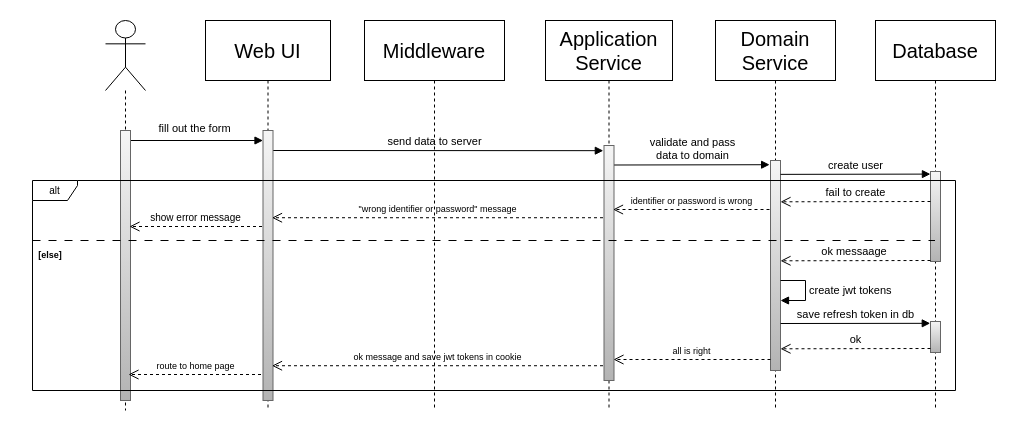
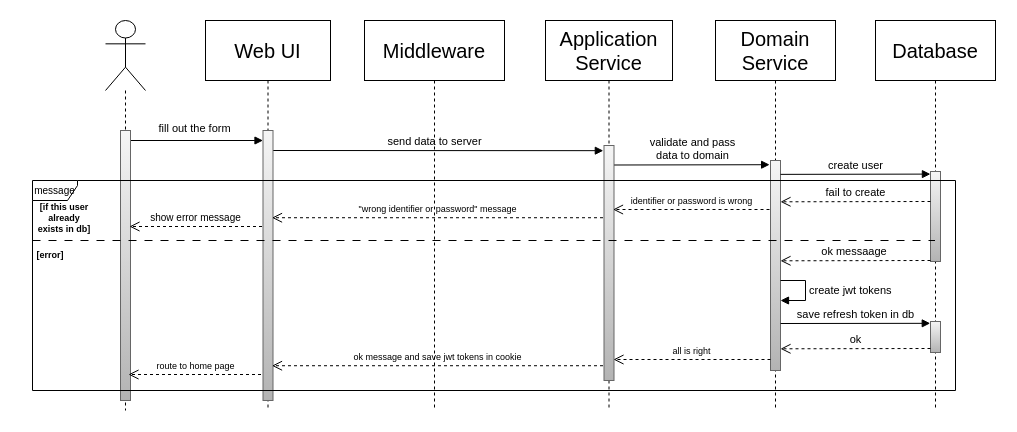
  <mxCell id="0" />
  <mxCell id="1" parent="0" />
  <mxCell id="2" value="" style="shape=umlLifeline;participant=umlActor;perimeter=lifelinePerimeter;whiteSpace=wrap;html=1;container=1;collapsible=0;recursiveResize=0;verticalAlign=top;spacingTop=36;outlineConnect=0;size=70;" parent="1" vertex="1"><mxGeometry x="105" y="20" width="40" height="390" as="geometry" /></mxCell>
  <mxCell id="3" value="&lt;font style=&quot;font-size: 20px;&quot;&gt;Web UI&lt;/font&gt;" style="shape=umlLifeline;perimeter=lifelinePerimeter;whiteSpace=wrap;html=1;container=1;collapsible=0;recursiveResize=0;outlineConnect=0;size=60;" parent="1" vertex="1"><mxGeometry x="205" y="20" width="125" height="390" as="geometry" /></mxCell>
  <mxCell id="4" value="&lt;font style=&quot;font-size: 11px;&quot;&gt;send data to server&lt;/font&gt;" style="html=1;verticalAlign=bottom;endArrow=block;labelBackgroundColor=none;entryX=-0.067;entryY=0.022;entryDx=0;entryDy=0;entryPerimeter=0;" parent="3" edge="1" target="11"><mxGeometry width="80" relative="1" as="geometry"><mxPoint x="60" y="130" as="sourcePoint" /><mxPoint x="395" y="130" as="targetPoint" /></mxGeometry></mxCell>
  <mxCell id="5" value="" style="html=1;points=[];perimeter=orthogonalPerimeter;verticalAlign=middle;fillStyle=auto;rounded=0;glass=0;shadow=0;fillColor=#f5f5f5;gradientColor=#b3b3b3;strokeColor=#666666;" parent="3" vertex="1"><mxGeometry x="57.5" y="110" width="10" height="270" as="geometry" /></mxCell>
  <mxCell id="6" value="&lt;font style=&quot;&quot;&gt;&lt;font style=&quot;font-size: 20px;&quot;&gt;Middleware&lt;/font&gt;&lt;br&gt;&lt;/font&gt;" style="shape=umlLifeline;perimeter=lifelinePerimeter;whiteSpace=wrap;html=1;container=1;collapsible=0;recursiveResize=0;outlineConnect=0;size=60;" parent="1" vertex="1"><mxGeometry x="364" y="20" width="140" height="390" as="geometry" /></mxCell>
  <mxCell id="7" value="&lt;span style=&quot;font-size: 20px;&quot;&gt;Domain&lt;br&gt;Service&lt;br&gt;&lt;/span&gt;" style="shape=umlLifeline;perimeter=lifelinePerimeter;whiteSpace=wrap;html=1;container=1;collapsible=0;recursiveResize=0;outlineConnect=0;size=60;" parent="1" vertex="1"><mxGeometry x="715" y="20" width="120" height="390" as="geometry" /></mxCell>
  <mxCell id="8" value="" style="html=1;points=[];perimeter=orthogonalPerimeter;rounded=0;shadow=0;glass=0;sketch=0;fillStyle=auto;fontSize=14;fillColor=#f5f5f5;gradientColor=#b3b3b3;strokeColor=#666666;" vertex="1" parent="7"><mxGeometry x="55" y="140" width="10" height="210" as="geometry" /></mxCell>
  <mxCell id="9" value="&lt;font style=&quot;font-size: 11px;&quot;&gt;fill out the form&lt;/font&gt;" style="html=1;verticalAlign=bottom;endArrow=block;fontSize=22;labelBackgroundColor=none;" parent="1" target="5" edge="1"><mxGeometry width="80" relative="1" as="geometry"><mxPoint x="125" y="140" as="sourcePoint" /><mxPoint x="255" y="140" as="targetPoint" /><Array as="points" /><mxPoint as="offset" /></mxGeometry></mxCell>
  <mxCell id="10" value="&lt;font style=&quot;font-size: 20px;&quot;&gt;Application Service&lt;/font&gt;" style="shape=umlLifeline;perimeter=lifelinePerimeter;whiteSpace=wrap;html=1;container=1;collapsible=0;recursiveResize=0;outlineConnect=0;size=60;" parent="1" vertex="1"><mxGeometry x="545" y="20" width="127" height="390" as="geometry" /></mxCell>
  <mxCell id="11" value="" style="html=1;points=[];perimeter=orthogonalPerimeter;rounded=0;shadow=0;glass=0;sketch=0;fillStyle=auto;fontSize=14;fillColor=#f5f5f5;gradientColor=#b3b3b3;strokeColor=#666666;" vertex="1" parent="10"><mxGeometry x="58.5" y="125" width="10" height="235" as="geometry" /></mxCell>
  <mxCell id="12" value="" style="html=1;points=[];perimeter=orthogonalPerimeter;fillColor=#f5f5f5;gradientColor=#b3b3b3;strokeColor=#666666;" parent="1" vertex="1"><mxGeometry x="120" y="130" width="10" height="270" as="geometry" /></mxCell>
  <mxCell id="13" value="&lt;font style=&quot;font-size: 20px;&quot;&gt;Database&lt;/font&gt;" style="shape=umlLifeline;perimeter=lifelinePerimeter;whiteSpace=wrap;html=1;container=1;collapsible=0;recursiveResize=0;outlineConnect=0;fontSize=13;size=60;" parent="1" vertex="1"><mxGeometry x="875" y="20" width="120" height="390" as="geometry" /></mxCell>
  <mxCell id="14" value="" style="html=1;points=[];perimeter=orthogonalPerimeter;fontSize=11;fillColor=#f5f5f5;gradientColor=#b3b3b3;strokeColor=#666666;" vertex="1" parent="13"><mxGeometry x="55" y="151" width="10" height="90" as="geometry" /></mxCell>
- <mxCell id="15" value="alt" style="shape=umlFrame;whiteSpace=wrap;html=1;fontSize=10;width=45;height=20;" vertex="1" parent="13"><mxGeometry x="-843" y="160" width="923" height="210" as="geometry" /></mxCell>
+ <mxCell id="15" value="message" style="shape=umlFrame;whiteSpace=wrap;html=1;fontSize=10;width=45;height=20;" vertex="1" parent="13"><mxGeometry x="-843" y="160" width="923" height="210" as="geometry" /></mxCell>
  <mxCell id="16" value="&quot;wrong identifier or password&quot; message" style="html=1;verticalAlign=bottom;endArrow=open;dashed=1;endSize=8;labelBackgroundColor=none;fontSize=9;" edge="1" parent="13"><mxGeometry x="0.002" relative="1" as="geometry"><mxPoint x="-272.5" y="197.23" as="sourcePoint" /><mxPoint x="-603.5" y="197.23" as="targetPoint" /><mxPoint as="offset" /></mxGeometry></mxCell>
  <mxCell id="17" value="all is right" style="html=1;verticalAlign=bottom;endArrow=open;dashed=1;endSize=8;labelBackgroundColor=none;fontSize=9;" edge="1" parent="13"><mxGeometry relative="1" as="geometry"><mxPoint x="-262" y="339" as="targetPoint" /><mxPoint x="-105" y="339" as="sourcePoint" /></mxGeometry></mxCell>
  <mxCell id="18" value="identifier or password is wrong" style="html=1;verticalAlign=bottom;endArrow=open;dashed=1;endSize=8;labelBackgroundColor=none;fontSize=9;" edge="1" parent="13"><mxGeometry x="0.002" relative="1" as="geometry"><mxPoint x="-106" y="189" as="sourcePoint" /><mxPoint x="-262.5" y="189" as="targetPoint" /><mxPoint as="offset" /></mxGeometry></mxCell>
  <mxCell id="19" value="" style="endArrow=none;dashed=1;html=1;labelBackgroundColor=none;fontSize=9;dashPattern=8 8;" edge="1" parent="13"><mxGeometry width="50" height="50" relative="1" as="geometry"><mxPoint x="-843" y="220" as="sourcePoint" /><mxPoint x="59.5" y="220" as="targetPoint" /></mxGeometry></mxCell>
+ <mxCell id="20" value="[if this user&lt;br&gt;already exists in db]" style="text;html=1;strokeColor=none;fillColor=none;align=center;verticalAlign=middle;whiteSpace=wrap;rounded=0;fontSize=9;fontStyle=1" vertex="1" parent="13"><mxGeometry x="-841" y="183" width="60" height="30" as="geometry" /></mxCell>
  <mxCell id="21" value="&lt;span style=&quot;font-size: 10px;&quot;&gt;show error message&lt;/span&gt;" style="html=1;verticalAlign=bottom;endArrow=open;dashed=1;endSize=8;labelBackgroundColor=none;fontSize=9;" edge="1" parent="13"><mxGeometry x="0.006" relative="1" as="geometry"><mxPoint x="-613.5" y="206.0" as="sourcePoint" /><mxPoint x="-746" y="206.0" as="targetPoint" /><mxPoint as="offset" /></mxGeometry></mxCell>
  <mxCell id="22" value="ok message and save jwt tokens in cookie" style="html=1;verticalAlign=bottom;endArrow=open;dashed=1;endSize=8;labelBackgroundColor=none;fontSize=9;" edge="1" parent="13"><mxGeometry relative="1" as="geometry"><mxPoint x="-272.5" y="345.23" as="sourcePoint" /><mxPoint x="-603.5" y="345.23" as="targetPoint" /></mxGeometry></mxCell>
  <mxCell id="23" value="route to home page" style="html=1;verticalAlign=bottom;endArrow=open;dashed=1;endSize=8;labelBackgroundColor=none;fontSize=9;" edge="1" parent="13"><mxGeometry relative="1" as="geometry"><mxPoint x="-614.5" y="354.0" as="sourcePoint" /><mxPoint x="-747" y="354.0" as="targetPoint" /></mxGeometry></mxCell>
- <mxCell id="24" value="[else]" style="text;html=1;strokeColor=none;fillColor=none;align=center;verticalAlign=middle;whiteSpace=wrap;rounded=0;fontSize=9;fontStyle=1" vertex="1" parent="13"><mxGeometry x="-855" y="220" width="60" height="30" as="geometry" /></mxCell>
+ <mxCell id="24" value="[error]" style="text;html=1;strokeColor=none;fillColor=none;align=center;verticalAlign=middle;whiteSpace=wrap;rounded=0;fontSize=9;fontStyle=1" vertex="1" parent="13"><mxGeometry x="-855" y="220" width="60" height="30" as="geometry" /></mxCell>
  <mxCell id="25" value="ok messaage&amp;nbsp;" style="html=1;verticalAlign=bottom;endArrow=open;dashed=1;endSize=8;exitX=0;exitY=0.95;labelBackgroundColor=none;fontSize=11;" edge="1" parent="13"><mxGeometry relative="1" as="geometry"><mxPoint x="-95.0" y="240.3" as="targetPoint" /><mxPoint x="55" y="240" as="sourcePoint" /></mxGeometry></mxCell>
  <mxCell id="26" value="fail to create" style="html=1;verticalAlign=bottom;endArrow=open;dashed=1;endSize=8;exitX=0;exitY=0.95;labelBackgroundColor=none;fontSize=11;" edge="1" parent="13"><mxGeometry relative="1" as="geometry"><mxPoint x="-95.0" y="181.3" as="targetPoint" /><mxPoint x="55" y="181" as="sourcePoint" /></mxGeometry></mxCell>
  <mxCell id="27" value="save refresh token in db" style="html=1;verticalAlign=bottom;endArrow=block;labelBackgroundColor=none;exitX=1.013;exitY=0.739;exitDx=0;exitDy=0;exitPerimeter=0;entryX=-0.024;entryY=0.059;entryDx=0;entryDy=0;entryPerimeter=0;" edge="1" parent="13" target="28"><mxGeometry width="80" relative="1" as="geometry"><mxPoint x="-94.92" y="303" as="sourcePoint" /><mxPoint x="53.86" y="303.05" as="targetPoint" /></mxGeometry></mxCell>
  <mxCell id="28" value="" style="html=1;points=[];perimeter=orthogonalPerimeter;fontSize=11;fillColor=#f5f5f5;gradientColor=#b3b3b3;strokeColor=#666666;" vertex="1" parent="13"><mxGeometry x="55" y="301" width="10" height="31" as="geometry" /></mxCell>
  <mxCell id="29" value="ok" style="html=1;verticalAlign=bottom;endArrow=open;dashed=1;endSize=8;exitX=0;exitY=0.95;labelBackgroundColor=none;fontSize=11;" edge="1" parent="13"><mxGeometry relative="1" as="geometry"><mxPoint x="-95.0" y="328.3" as="targetPoint" /><mxPoint x="55.0" y="328" as="sourcePoint" /></mxGeometry></mxCell>
  <mxCell id="30" value="create jwt tokens" style="edgeStyle=orthogonalEdgeStyle;html=1;align=left;spacingLeft=2;endArrow=block;rounded=0;entryX=1;entryY=0;" edge="1" parent="1"><mxGeometry relative="1" as="geometry"><mxPoint x="780" y="280" as="sourcePoint" /><Array as="points"><mxPoint x="805" y="280" /></Array><mxPoint x="780" y="300" as="targetPoint" /></mxGeometry></mxCell>
  <mxCell id="31" value="create user" style="html=1;verticalAlign=bottom;endArrow=block;labelBackgroundColor=none;exitX=1.002;exitY=0.066;exitDx=0;exitDy=0;exitPerimeter=0;entryX=-0.008;entryY=0.029;entryDx=0;entryDy=0;entryPerimeter=0;" edge="1" parent="1" source="8" target="14"><mxGeometry width="80" relative="1" as="geometry"><mxPoint x="780" y="172" as="sourcePoint" /><mxPoint x="910" y="172.22" as="targetPoint" /></mxGeometry></mxCell>
  <mxCell id="32" value="&lt;font style=&quot;font-size: 11px;&quot;&gt;validate and pass&lt;br&gt;data to domain&lt;/font&gt;" style="html=1;verticalAlign=bottom;endArrow=block;labelBackgroundColor=none;exitX=1.024;exitY=0.083;exitDx=0;exitDy=0;exitPerimeter=0;entryX=-0.088;entryY=0.02;entryDx=0;entryDy=0;entryPerimeter=0;" edge="1" parent="1" source="11" target="8"><mxGeometry width="80" relative="1" as="geometry"><mxPoint x="603.5" y="160" as="sourcePoint" /><mxPoint x="770" y="160" as="targetPoint" /></mxGeometry></mxCell>
